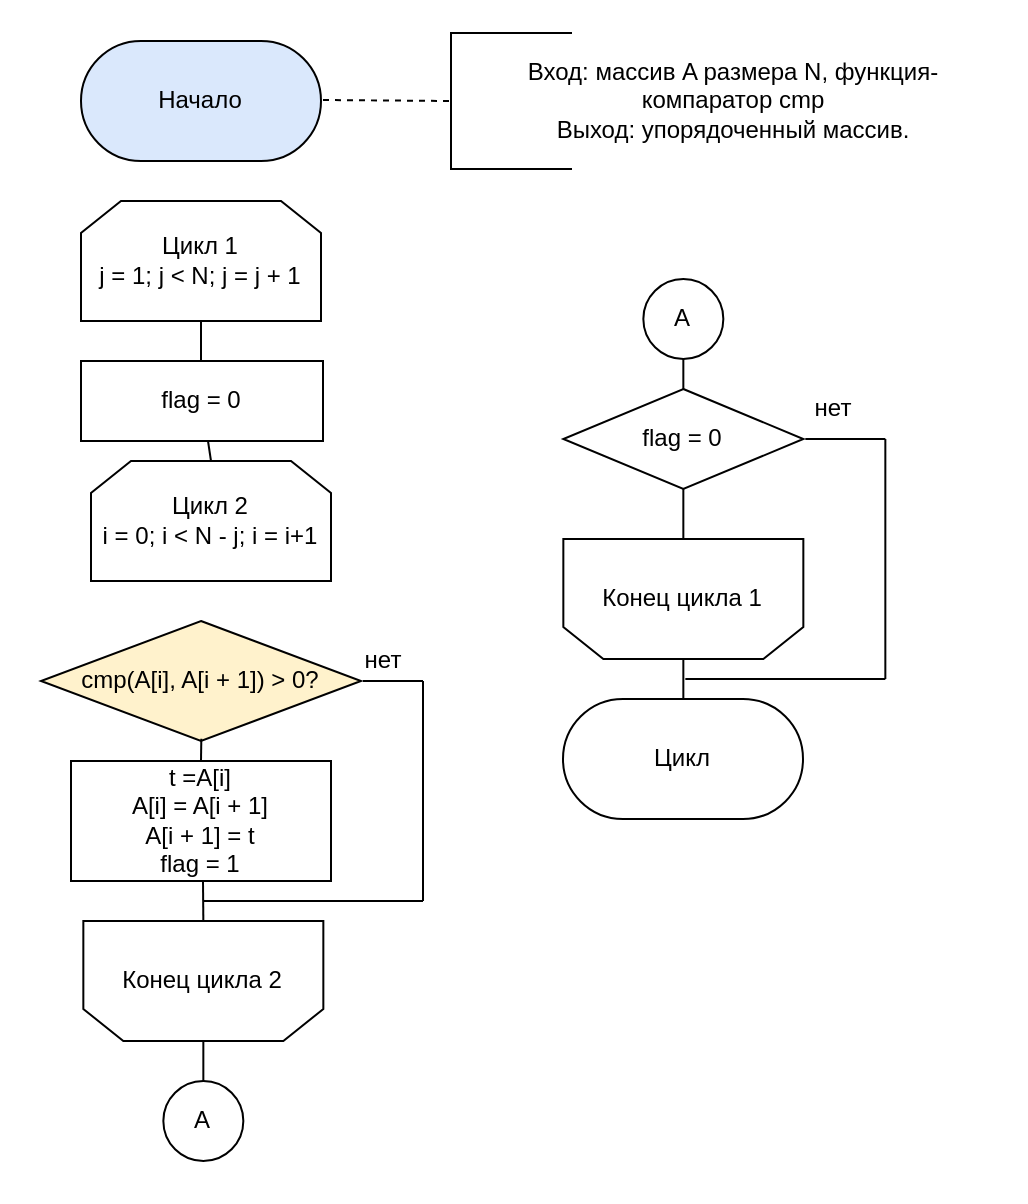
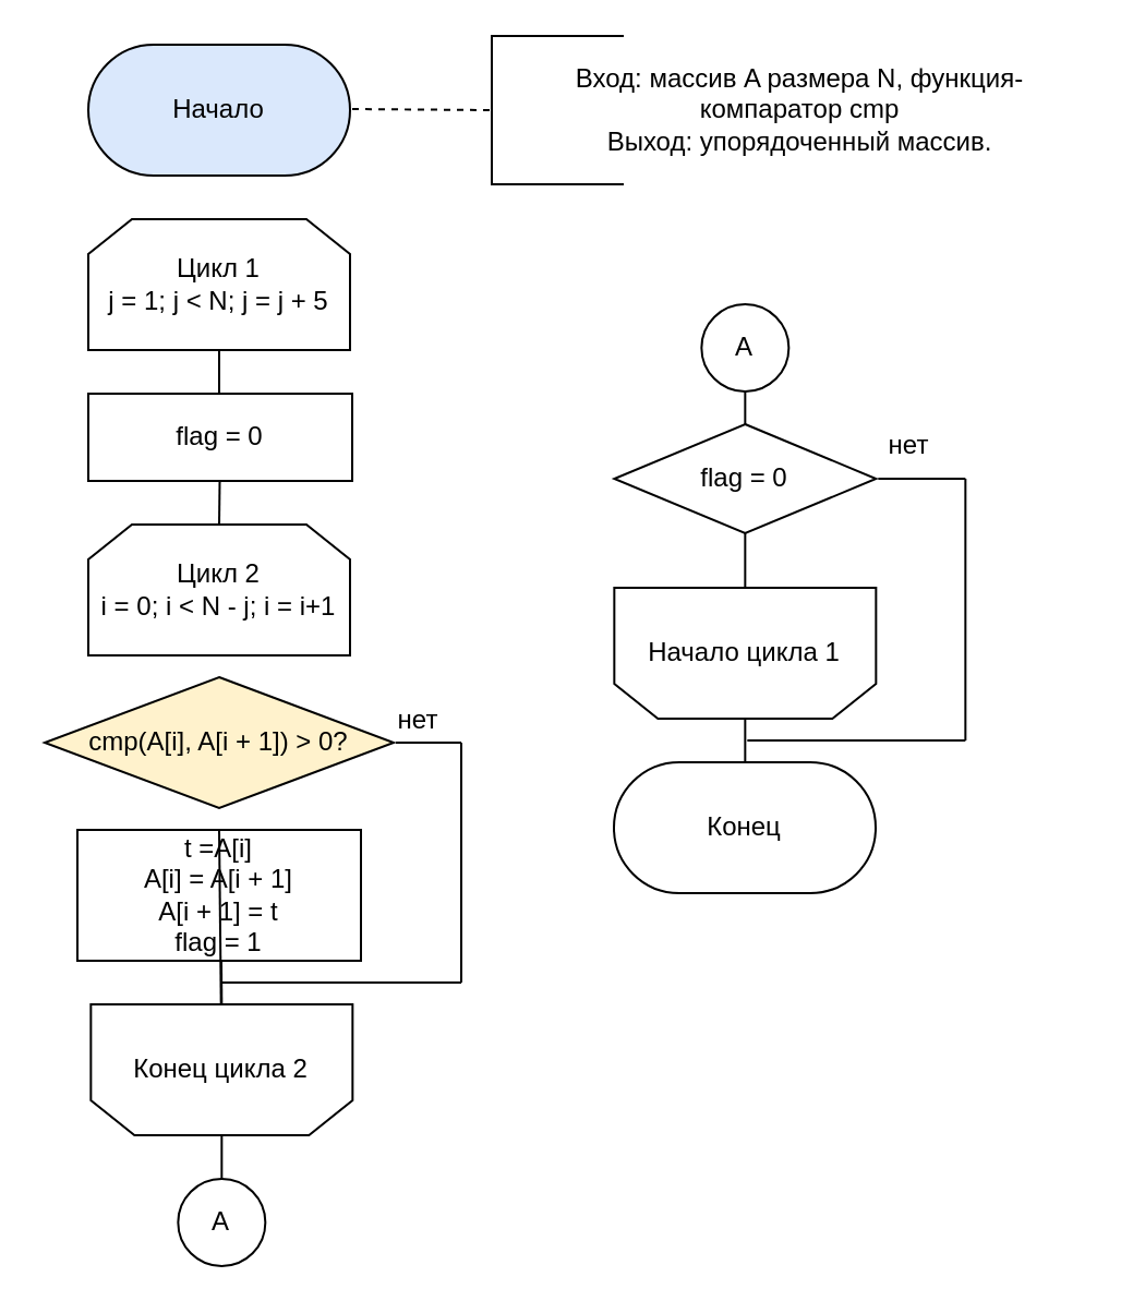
  <mxCell id="0" />
  <mxCell id="1" parent="0" />
  <mxCell id="2" value="Начало" style="rounded=1;whiteSpace=wrap;html=1;arcSize=50;fillColor=#dae8fc;" parent="1" vertex="1"><mxGeometry x="40" y="20" width="120" height="60" as="geometry" /></mxCell>
  <mxCell id="3" value="Вход: массив A размера N, функция-компаратор cmp&lt;br&gt;Выход: упорядоченный массив." style="text;html=1;strokeColor=none;fillColor=none;align=center;verticalAlign=middle;whiteSpace=wrap;rounded=0;" parent="1" vertex="1"><mxGeometry x="241" y="30" width="250.5" height="40" as="geometry" /></mxCell>
- <mxCell id="4" value="Цикл 1&lt;br&gt;j = 1; j &amp;lt; N; j = j + 1" style="shape=loopLimit;whiteSpace=wrap;html=1;" parent="1" vertex="1"><mxGeometry x="40" y="100" width="120" height="60" as="geometry" /></mxCell>
- <mxCell id="5" value="Цикл 2&lt;br&gt;i = 0; i &amp;lt; N - j; i = i+1" style="shape=loopLimit;whiteSpace=wrap;html=1;" parent="1" vertex="1"><mxGeometry x="45" y="230" width="120" height="60" as="geometry" /></mxCell>
+ <mxCell id="4" value="Цикл 1&lt;br&gt;j = 1; j &amp;lt; N; j = j + 5" style="shape=loopLimit;whiteSpace=wrap;html=1;" parent="1" vertex="1"><mxGeometry x="40" y="100" width="120" height="60" as="geometry" /></mxCell>
+ <mxCell id="5" value="Цикл 2&lt;br&gt;i = 0; i &amp;lt; N - j; i = i+1" style="shape=loopLimit;whiteSpace=wrap;html=1;" parent="1" vertex="1"><mxGeometry x="40" y="240" width="120" height="60" as="geometry" /></mxCell>
  <mxCell id="6" value="" style="endArrow=none;html=1;" parent="1" edge="1"><mxGeometry width="50" height="50" relative="1" as="geometry"><mxPoint x="100" y="160" as="sourcePoint" /><mxPoint x="100" y="180" as="targetPoint" /></mxGeometry></mxCell>
  <mxCell id="7" value="" style="endArrow=none;html=1;" parent="1" edge="1"><mxGeometry width="50" height="50" relative="1" as="geometry"><mxPoint x="100" y="490" as="sourcePoint" /><mxPoint x="100" y="520" as="targetPoint" /></mxGeometry></mxCell>
  <mxCell id="8" value="Конец цикла 2" style="shape=loopLimit;whiteSpace=wrap;html=1;direction=west;" parent="1" vertex="1"><mxGeometry x="41.17" y="460" width="120" height="60" as="geometry" /></mxCell>
  <mxCell id="9" value="" style="shape=partialRectangle;whiteSpace=wrap;html=1;bottom=1;right=1;left=1;top=0;fillColor=none;routingCenterX=-0.5;rotation=90;" parent="1" vertex="1"><mxGeometry x="221" y="20" width="68" height="60" as="geometry" /></mxCell>
  <mxCell id="10" value="" style="endArrow=none;dashed=1;html=1;entryX=0.5;entryY=1;entryDx=0;entryDy=0;" parent="1" target="9" edge="1"><mxGeometry width="50" height="50" relative="1" as="geometry"><mxPoint x="161" y="49.5" as="sourcePoint" /><mxPoint x="201" y="50" as="targetPoint" /></mxGeometry></mxCell>
  <mxCell id="11" value="сmp(A[i], A[i + 1]) &amp;gt; 0?" style="rhombus;whiteSpace=wrap;html=1;fillColor=#fff2cc;" parent="1" vertex="1"><mxGeometry x="20" y="310" width="160" height="60" as="geometry" /></mxCell>
  <mxCell id="12" value="&lt;div&gt;t =A[i]&lt;/div&gt;&lt;div&gt;A[i] = A[i + 1]&lt;/div&gt;&lt;div&gt;A[i + 1] = t&lt;br&gt;&lt;/div&gt;&lt;div&gt;flag = 1&lt;/div&gt;" style="rounded=0;whiteSpace=wrap;html=1;" parent="1" vertex="1"><mxGeometry x="35" y="380" width="130" height="60" as="geometry" /></mxCell>
  <mxCell id="13" value="flag = 0" style="rounded=0;whiteSpace=wrap;html=1;" parent="1" vertex="1"><mxGeometry x="40" y="180" width="121" height="40" as="geometry" /></mxCell>
  <mxCell id="14" value="" style="endArrow=none;html=1;entryX=0.5;entryY=0;entryDx=0;entryDy=0;exitX=0.5;exitY=0;exitDx=0;exitDy=0;" parent="1" target="8" edge="1"><mxGeometry width="50" height="50" relative="1" as="geometry"><mxPoint x="101.17" y="540" as="sourcePoint" /><mxPoint x="170.17" y="510" as="targetPoint" /></mxGeometry></mxCell>
  <mxCell id="15" value="" style="endArrow=none;html=1;entryX=0.5;entryY=1;entryDx=0;entryDy=0;" parent="1" target="8" edge="1"><mxGeometry width="50" height="50" relative="1" as="geometry"><mxPoint x="101" y="440" as="sourcePoint" /><mxPoint x="131" y="380" as="targetPoint" /></mxGeometry></mxCell>
  <mxCell id="16" value="" style="endArrow=none;html=1;entryX=0.5;entryY=0;entryDx=0;entryDy=0;" parent="1" source="13" target="5" edge="1"><mxGeometry width="50" height="50" relative="1" as="geometry"><mxPoint x="81" y="340" as="sourcePoint" /><mxPoint x="131" y="290" as="targetPoint" /></mxGeometry></mxCell>
- <mxCell id="17" value="" style="endArrow=none;html=1;entryX=0.501;entryY=0.981;entryDx=0;entryDy=0;entryPerimeter=0;exitX=0.5;exitY=0;exitDx=0;exitDy=0;" edge="1" parent="1" source="12" target="11"><mxGeometry width="50" height="50" relative="1" as="geometry"><mxPoint x="102" y="380" as="sourcePoint" /><mxPoint x="151" y="410" as="targetPoint" /></mxGeometry></mxCell>
+ <mxCell id="17" value="" style="endArrow=none;html=1;exitX=0.5;exitY=0;exitDx=0;exitDy=0;" edge="1" parent="1" source="12" target="8"><mxGeometry width="50" height="50" relative="1" as="geometry"><mxPoint x="102" y="380" as="sourcePoint" /><mxPoint x="151" y="410" as="targetPoint" /></mxGeometry></mxCell>
  <mxCell id="18" value="" style="endArrow=none;html=1;" edge="1" parent="1"><mxGeometry width="50" height="50" relative="1" as="geometry"><mxPoint x="211" y="340" as="sourcePoint" /><mxPoint x="181" y="340" as="targetPoint" /></mxGeometry></mxCell>
  <mxCell id="19" value="" style="endArrow=none;html=1;" edge="1" parent="1"><mxGeometry width="50" height="50" relative="1" as="geometry"><mxPoint x="211" y="450" as="sourcePoint" /><mxPoint x="211" y="340" as="targetPoint" /></mxGeometry></mxCell>
  <mxCell id="20" value="" style="endArrow=none;html=1;" edge="1" parent="1"><mxGeometry width="50" height="50" relative="1" as="geometry"><mxPoint x="101" y="450" as="sourcePoint" /><mxPoint x="211" y="450" as="targetPoint" /></mxGeometry></mxCell>
  <mxCell id="21" value="нет" style="text;html=1;align=center;verticalAlign=middle;resizable=0;points=[];autosize=1;strokeColor=none;fillColor=none;" vertex="1" parent="1"><mxGeometry x="176" y="320" width="30" height="20" as="geometry" /></mxCell>
- <mxCell id="22" value="Конец цикла 1" style="shape=loopLimit;whiteSpace=wrap;html=1;direction=west;" vertex="1" parent="1"><mxGeometry x="281.17" y="269" width="120" height="60" as="geometry" /></mxCell>
+ <mxCell id="22" value="Начало цикла 1" style="shape=loopLimit;whiteSpace=wrap;html=1;direction=west;" vertex="1" parent="1"><mxGeometry x="281.17" y="269" width="120" height="60" as="geometry" /></mxCell>
  <mxCell id="23" value="" style="endArrow=none;html=1;entryX=0.5;entryY=0;entryDx=0;entryDy=0;exitX=0.5;exitY=0;exitDx=0;exitDy=0;" edge="1" parent="1" target="22"><mxGeometry width="50" height="50" relative="1" as="geometry"><mxPoint x="341.17" y="368" as="sourcePoint" /><mxPoint x="342.67" y="493" as="targetPoint" /></mxGeometry></mxCell>
- <mxCell id="24" value="Цикл" style="rounded=1;whiteSpace=wrap;html=1;arcSize=50;" vertex="1" parent="1"><mxGeometry x="281" y="349" width="120" height="60" as="geometry" /></mxCell>
+ <mxCell id="24" value="Конец" style="rounded=1;whiteSpace=wrap;html=1;arcSize=50;" vertex="1" parent="1"><mxGeometry x="281" y="349" width="120" height="60" as="geometry" /></mxCell>
  <mxCell id="25" value="flag = 0" style="rhombus;whiteSpace=wrap;html=1;" vertex="1" parent="1"><mxGeometry x="281.17" y="194" width="120" height="50" as="geometry" /></mxCell>
  <mxCell id="26" value="" style="endArrow=none;html=1;" edge="1" parent="1"><mxGeometry width="50" height="50" relative="1" as="geometry"><mxPoint x="442.17" y="219" as="sourcePoint" /><mxPoint x="442.17" y="339" as="targetPoint" /></mxGeometry></mxCell>
  <mxCell id="27" value="" style="endArrow=none;html=1;" edge="1" parent="1"><mxGeometry width="50" height="50" relative="1" as="geometry"><mxPoint x="442.17" y="339" as="sourcePoint" /><mxPoint x="342.17" y="339" as="targetPoint" /></mxGeometry></mxCell>
  <mxCell id="28" value="" style="endArrow=none;html=1;" edge="1" parent="1"><mxGeometry width="50" height="50" relative="1" as="geometry"><mxPoint x="402.17" y="219" as="sourcePoint" /><mxPoint x="442.17" y="219" as="targetPoint" /></mxGeometry></mxCell>
  <mxCell id="29" value="" style="endArrow=none;html=1;entryX=0.5;entryY=1;entryDx=0;entryDy=0;" edge="1" parent="1" source="22" target="25"><mxGeometry width="50" height="50" relative="1" as="geometry"><mxPoint x="292.17" y="299" as="sourcePoint" /><mxPoint x="342.17" y="249" as="targetPoint" /></mxGeometry></mxCell>
  <mxCell id="30" value="A" style="ellipse;whiteSpace=wrap;html=1;aspect=fixed;" vertex="1" parent="1"><mxGeometry x="81.17" y="540" width="40" height="40" as="geometry" /></mxCell>
  <mxCell id="31" value="A" style="ellipse;whiteSpace=wrap;html=1;aspect=fixed;" vertex="1" parent="1"><mxGeometry x="321.17" y="139" width="40" height="40" as="geometry" /></mxCell>
  <mxCell id="32" value="" style="endArrow=none;html=1;entryX=0.5;entryY=1;entryDx=0;entryDy=0;exitX=0.5;exitY=0;exitDx=0;exitDy=0;" edge="1" parent="1" source="25" target="31"><mxGeometry width="50" height="50" relative="1" as="geometry"><mxPoint x="292.17" y="269" as="sourcePoint" /><mxPoint x="342.17" y="219" as="targetPoint" /></mxGeometry></mxCell>
  <mxCell id="33" value="нет" style="text;html=1;align=center;verticalAlign=middle;resizable=0;points=[];autosize=1;strokeColor=none;fillColor=none;" vertex="1" parent="1"><mxGeometry x="401.17" y="194" width="30" height="20" as="geometry" /></mxCell>
